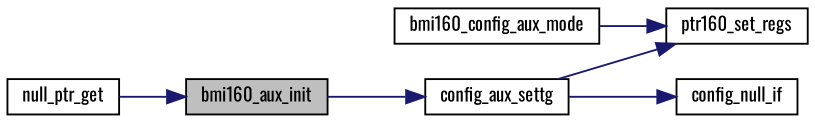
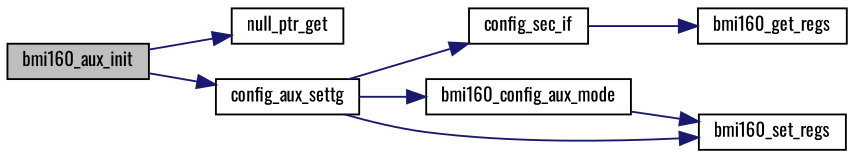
  digraph {
    fontname=Oswald
    rankdir=LR
    node [color=black fillcolor=white fontname=Oswald fontsize=10 shape=record style=filled]
    edge [color=midnightblue fontname=Oswald fontsize=10 labelfontname=Helvetica labelfontsize=10 style=solid]
    n1 [fillcolor=grey75 fontcolor=black height=0.2 label=bmi160_aux_init width=0.4]
    n2 [height=0.2 label=null_ptr_get width=0.4]
    n3 [height=0.2 label=config_aux_settg width=0.4]
-   n4 [height=0.2 label=config_null_if width=0.4]
+   n4 [height=0.2 label=config_sec_if width=0.4]
    n5 [height=0.2 label=bmi160_config_aux_mode width=0.4]
-   n6 [height=0.2 label=ptr160_set_regs width=0.4]
-   n2 -> n1
+   n6 [height=0.2 label=bmi160_set_regs width=0.4]
+   n7 [height=0.2 label=bmi160_get_regs width=0.4]
+   n1 -> n2
    n1 -> n3
    n3 -> n4
+   n3 -> n5
    n3 -> n6
+   n4 -> n7
    n5 -> n6
  }
